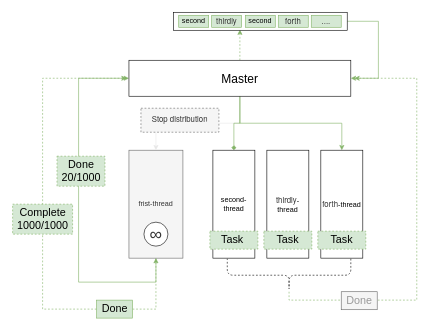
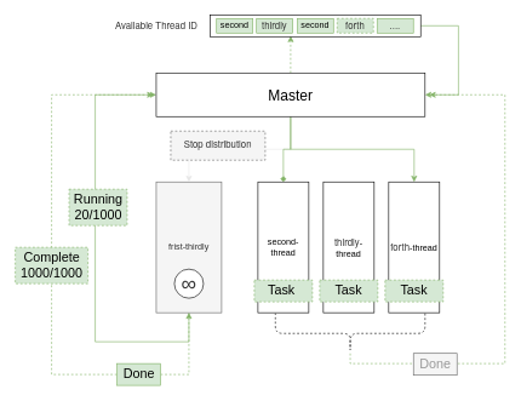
  <mxCell id="0" />
  <mxCell id="1" parent="0" />
  <mxCell id="2" style="edgeStyle=orthogonalEdgeStyle;rounded=0;orthogonalLoop=1;jettySize=auto;html=1;fontSize=23;exitX=0.5;exitY=1;exitDx=0;exitDy=0;exitPerimeter=0;fillColor=#d5e8d4;strokeColor=#82b366;entryX=0;entryY=0.5;entryDx=0;entryDy=0;" edge="1" parent="1" source="3" target="8"><mxGeometry relative="1" as="geometry"><mxPoint x="200" y="130" as="targetPoint" /><Array as="points"><mxPoint x="259" y="470" /><mxPoint x="130" y="470" /><mxPoint x="130" y="130" /></Array></mxGeometry></mxCell>
- <mxCell id="3" value="frist-thread" style="rounded=0;whiteSpace=wrap;html=1;fillColor=#f5f5f5;strokeColor=#666666;fontColor=#333333;" vertex="1" parent="1"><mxGeometry x="214" y="250" width="90" height="180" as="geometry" /></mxCell>
+ <mxCell id="3" value="frist-thirdly" style="rounded=0;whiteSpace=wrap;html=1;fillColor=#f5f5f5;strokeColor=#666666;fontColor=#333333;" vertex="1" parent="1"><mxGeometry x="214" y="250" width="90" height="180" as="geometry" /></mxCell>
  <mxCell id="4" style="edgeStyle=orthogonalEdgeStyle;rounded=0;orthogonalLoop=1;jettySize=auto;html=1;entryX=0.5;entryY=0;entryDx=0;entryDy=0;fontSize=23;fillColor=#f5f5f5;strokeColor=#E6E6E6;" edge="1" parent="1" source="8" target="3"><mxGeometry relative="1" as="geometry" /></mxCell>
  <mxCell id="5" style="edgeStyle=orthogonalEdgeStyle;rounded=0;orthogonalLoop=1;jettySize=auto;html=1;entryX=0.5;entryY=0;entryDx=0;entryDy=0;fontSize=23;fillColor=#d5e8d4;strokeColor=#82b366;endArrow=diamond;" edge="1" parent="1" source="8" target="10"><mxGeometry relative="1" as="geometry" /></mxCell>
  <mxCell id="6" style="edgeStyle=orthogonalEdgeStyle;rounded=0;orthogonalLoop=1;jettySize=auto;html=1;entryX=0.5;entryY=0;entryDx=0;entryDy=0;fontSize=23;fillColor=#d5e8d4;strokeColor=#82b366;" edge="1" parent="1" source="8" target="12"><mxGeometry relative="1" as="geometry" /></mxCell>
  <mxCell id="7" style="edgeStyle=orthogonalEdgeStyle;rounded=0;orthogonalLoop=1;jettySize=auto;html=1;entryX=0.383;entryY=0.967;entryDx=0;entryDy=0;entryPerimeter=0;dashed=1;fontSize=18;strokeColor=#82b366;fillColor=#d5e8d4;" edge="1" parent="1" source="8" target="22"><mxGeometry relative="1" as="geometry" /></mxCell>
  <mxCell id="8" value="&lt;font style=&quot;font-size: 20px;&quot;&gt;Master&lt;/font&gt;" style="rounded=0;whiteSpace=wrap;html=1;fontSize=20;" vertex="1" parent="1"><mxGeometry x="214" y="100" width="370" height="60" as="geometry" /></mxCell>
  <mxCell id="9" value="&lt;span style=&quot;color: rgb(51, 51, 51); font-family: arial, sans-serif; font-size: 29px; background-color: rgb(255, 255, 255);&quot;&gt;∞&lt;/span&gt;" style="ellipse;whiteSpace=wrap;html=1;aspect=fixed;fontSize=29;" vertex="1" parent="1"><mxGeometry x="239" y="370" width="40" height="40" as="geometry" /></mxCell>
  <mxCell id="10" value="second-thread" style="rounded=0;whiteSpace=wrap;html=1;" vertex="1" parent="1"><mxGeometry x="354" y="250" width="70" height="180" as="geometry" /></mxCell>
  <mxCell id="11" value="&lt;span style=&quot;color: rgb(51 , 51 , 51) ; font-family: &amp;#34;helvetica neue&amp;#34; , &amp;#34;helvetica&amp;#34; , &amp;#34;arial&amp;#34; , &amp;#34;hiragino sans gb&amp;#34; , &amp;#34;hiragino sans gb w3&amp;#34; , &amp;#34;microsoft yahei ui&amp;#34; , &amp;#34;microsoft yahei&amp;#34; , sans-serif ; font-size: 13px ; text-align: left&quot;&gt;thirdly&lt;/span&gt;-thread" style="rounded=0;whiteSpace=wrap;html=1;" vertex="1" parent="1"><mxGeometry x="444" y="250" width="70" height="180" as="geometry" /></mxCell>
  <mxCell id="12" value="&lt;span style=&quot;color: rgb(51 , 51 , 51) ; font-family: &amp;#34;helvetica neue&amp;#34; , &amp;#34;helvetica&amp;#34; , &amp;#34;arial&amp;#34; , &amp;#34;hiragino sans gb&amp;#34; , &amp;#34;hiragino sans gb w3&amp;#34; , &amp;#34;microsoft yahei ui&amp;#34; , &amp;#34;microsoft yahei&amp;#34; , sans-serif ; font-size: 13px ; text-align: left&quot;&gt;forth&lt;/span&gt;-thread" style="rounded=0;whiteSpace=wrap;html=1;" vertex="1" parent="1"><mxGeometry x="534" y="250" width="70" height="180" as="geometry" /></mxCell>
- <mxCell id="13" value="Done&lt;br style=&quot;font-size: 18px;&quot;&gt;20/1000" style="text;html=1;resizable=0;autosize=1;align=center;verticalAlign=middle;points=[];fillColor=#d5e8d4;strokeColor=#82b366;rounded=0;fontSize=18;dashed=1;" vertex="1" parent="1"><mxGeometry x="94" y="260" width="80" height="50" as="geometry" /></mxCell>
+ <mxCell id="13" value="Running&lt;br style=&quot;font-size: 18px;&quot;&gt;20/1000" style="text;html=1;resizable=0;autosize=1;align=center;verticalAlign=middle;points=[];fillColor=#d5e8d4;strokeColor=#82b366;rounded=0;fontSize=18;dashed=1;" vertex="1" parent="1"><mxGeometry x="94" y="260" width="80" height="50" as="geometry" /></mxCell>
  <mxCell id="14" value="Task&amp;nbsp;" style="rounded=0;whiteSpace=wrap;html=1;dashed=1;fontSize=18;fillColor=#d5e8d4;strokeColor=#82b366;" vertex="1" parent="1"><mxGeometry x="349" y="385" width="80" height="30" as="geometry" /></mxCell>
  <mxCell id="15" value="Task" style="rounded=0;whiteSpace=wrap;html=1;dashed=1;fontSize=18;fillColor=#d5e8d4;strokeColor=#82b366;" vertex="1" parent="1"><mxGeometry x="439" y="385" width="80" height="30" as="geometry" /></mxCell>
  <mxCell id="16" value="Task" style="rounded=0;whiteSpace=wrap;html=1;dashed=1;fontSize=18;fillColor=#d5e8d4;strokeColor=#82b366;" vertex="1" parent="1"><mxGeometry x="529" y="385" width="80" height="30" as="geometry" /></mxCell>
  <mxCell id="17" style="edgeStyle=orthogonalEdgeStyle;rounded=0;orthogonalLoop=1;jettySize=auto;html=1;fontSize=18;strokeColor=#82b366;entryX=1;entryY=0.5;entryDx=0;entryDy=0;fillColor=#d5e8d4;dashed=1;" edge="1" parent="1" source="18" target="8"><mxGeometry relative="1" as="geometry"><mxPoint x="604" y="140" as="targetPoint" /><Array as="points"><mxPoint x="481" y="500" /><mxPoint x="694" y="500" /><mxPoint x="694" y="130" /></Array></mxGeometry></mxCell>
  <mxCell id="18" value="" style="shape=curlyBracket;whiteSpace=wrap;html=1;rounded=1;flipH=1;dashed=1;fontSize=18;direction=north;" vertex="1" parent="1"><mxGeometry x="378" y="431" width="206" height="55" as="geometry" /></mxCell>
  <mxCell id="19" value="&lt;span style=&quot;color: rgb(51 , 51 , 51) ; font-family: &amp;#34;helvetica neue&amp;#34; , &amp;#34;helvetica&amp;#34; , &amp;#34;arial&amp;#34; , &amp;#34;hiragino sans gb&amp;#34; , &amp;#34;hiragino sans gb w3&amp;#34; , &amp;#34;microsoft yahei ui&amp;#34; , &amp;#34;microsoft yahei&amp;#34; , sans-serif ; font-size: 13px&quot;&gt;Stop distribution&lt;/span&gt;" style="text;whiteSpace=wrap;html=1;fontSize=18;align=center;dashed=1;fillColor=#f5f5f5;strokeColor=#666666;fontColor=#333333;" vertex="1" parent="1"><mxGeometry x="234" y="180" width="130" height="40" as="geometry" /></mxCell>
+ <mxCell id="20" value="&lt;span style=&quot;color: rgb(51 , 51 , 51) ; font-family: &amp;#34;helvetica neue&amp;#34; , &amp;#34;helvetica&amp;#34; , &amp;#34;arial&amp;#34; , &amp;#34;hiragino sans gb&amp;#34; , &amp;#34;hiragino sans gb w3&amp;#34; , &amp;#34;microsoft yahei ui&amp;#34; , &amp;#34;microsoft yahei&amp;#34; , sans-serif ; font-size: 13px ; text-align: left&quot;&gt;Available Thread ID&lt;/span&gt;" style="text;html=1;align=center;verticalAlign=middle;resizable=0;points=[];autosize=1;strokeColor=none;" vertex="1" parent="1"><mxGeometry x="149" y="25" width="130" height="20" as="geometry" /></mxCell>
  <mxCell id="21" style="edgeStyle=orthogonalEdgeStyle;rounded=0;orthogonalLoop=1;jettySize=auto;html=1;fontSize=18;strokeColor=#82b366;fillColor=#d5e8d4;" edge="1" parent="1" source="22"><mxGeometry relative="1" as="geometry"><mxPoint x="590" y="130" as="targetPoint" /><Array as="points"><mxPoint x="630" y="35" /><mxPoint x="630" y="130" /></Array></mxGeometry></mxCell>
  <mxCell id="22" value="" style="rounded=0;whiteSpace=wrap;html=1;" vertex="1" parent="1"><mxGeometry x="288" y="20" width="290" height="30" as="geometry" /></mxCell>
  <mxCell id="23" value="&lt;span&gt;second&lt;/span&gt;" style="rounded=0;whiteSpace=wrap;html=1;fillColor=#d5e8d4;strokeColor=#82b366;" vertex="1" parent="1"><mxGeometry x="297" y="25" width="50" height="20" as="geometry" /></mxCell>
  <mxCell id="24" value="&lt;span style=&quot;color: rgb(51 , 51 , 51) ; font-family: &amp;#34;helvetica neue&amp;#34; , &amp;#34;helvetica&amp;#34; , &amp;#34;arial&amp;#34; , &amp;#34;hiragino sans gb&amp;#34; , &amp;#34;hiragino sans gb w3&amp;#34; , &amp;#34;microsoft yahei ui&amp;#34; , &amp;#34;microsoft yahei&amp;#34; , sans-serif ; font-size: 13px ; text-align: left&quot;&gt;thirdly&lt;/span&gt;" style="rounded=0;whiteSpace=wrap;html=1;fillColor=#d5e8d4;strokeColor=#82b366;" vertex="1" parent="1"><mxGeometry x="352" y="25" width="50" height="20" as="geometry" /></mxCell>
  <mxCell id="25" value="&lt;span&gt;second&lt;/span&gt;" style="rounded=0;whiteSpace=wrap;html=1;fillColor=#d5e8d4;strokeColor=#82b366;" vertex="1" parent="1"><mxGeometry x="408" y="25" width="50" height="20" as="geometry" /></mxCell>
- <mxCell id="26" value="&lt;span style=&quot;color: rgb(51 , 51 , 51) ; font-family: &amp;#34;helvetica neue&amp;#34; , &amp;#34;helvetica&amp;#34; , &amp;#34;arial&amp;#34; , &amp;#34;hiragino sans gb&amp;#34; , &amp;#34;hiragino sans gb w3&amp;#34; , &amp;#34;microsoft yahei ui&amp;#34; , &amp;#34;microsoft yahei&amp;#34; , sans-serif ; font-size: 13px ; text-align: left&quot;&gt;forth&lt;/span&gt;" style="rounded=0;whiteSpace=wrap;html=1;fillColor=#d5e8d4;strokeColor=#82b366;" vertex="1" parent="1"><mxGeometry x="463" y="25" width="50" height="20" as="geometry" /></mxCell>
+ <mxCell id="26" value="&lt;span style=&quot;color: rgb(51 , 51 , 51) ; font-family: &amp;#34;helvetica neue&amp;#34; , &amp;#34;helvetica&amp;#34; , &amp;#34;arial&amp;#34; , &amp;#34;hiragino sans gb&amp;#34; , &amp;#34;hiragino sans gb w3&amp;#34; , &amp;#34;microsoft yahei ui&amp;#34; , &amp;#34;microsoft yahei&amp;#34; , sans-serif ; font-size: 13px ; text-align: left&quot;&gt;forth&lt;/span&gt;" style="rounded=0;whiteSpace=wrap;html=1;fillColor=#d5e8d4;strokeColor=#82b366;dashed=1;" vertex="1" parent="1"><mxGeometry x="463" y="25" width="50" height="20" as="geometry" /></mxCell>
  <mxCell id="27" value="&lt;span style=&quot;color: rgb(51 , 51 , 51) ; font-family: &amp;#34;helvetica neue&amp;#34; , &amp;#34;helvetica&amp;#34; , &amp;#34;arial&amp;#34; , &amp;#34;hiragino sans gb&amp;#34; , &amp;#34;hiragino sans gb w3&amp;#34; , &amp;#34;microsoft yahei ui&amp;#34; , &amp;#34;microsoft yahei&amp;#34; , sans-serif ; font-size: 13px ; text-align: left&quot;&gt;....&lt;/span&gt;" style="rounded=0;whiteSpace=wrap;html=1;fillColor=#d5e8d4;strokeColor=#82b366;" vertex="1" parent="1"><mxGeometry x="518" y="25" width="50" height="20" as="geometry" /></mxCell>
  <mxCell id="28" value="" style="edgeStyle=orthogonalEdgeStyle;rounded=0;orthogonalLoop=1;jettySize=auto;html=1;fontSize=18;strokeColor=#82b366;fillColor=#d5e8d4;dashed=1;" edge="1" parent="1" source="30" target="3"><mxGeometry relative="1" as="geometry"><Array as="points"><mxPoint x="259" y="515" /></Array></mxGeometry></mxCell>
  <mxCell id="29" style="edgeStyle=orthogonalEdgeStyle;rounded=0;orthogonalLoop=1;jettySize=auto;html=1;dashed=1;fontSize=18;strokeColor=#82b366;fillColor=#d5e8d4;" edge="1" parent="1" source="30"><mxGeometry relative="1" as="geometry"><mxPoint x="210" y="130" as="targetPoint" /><Array as="points"><mxPoint x="70" y="515" /><mxPoint x="70" y="130" /><mxPoint x="170" y="130" /></Array></mxGeometry></mxCell>
  <mxCell id="30" value="Done" style="text;html=1;resizable=0;autosize=1;align=center;verticalAlign=middle;points=[];rounded=0;fontSize=18;fillColor=#d5e8d4;strokeColor=#82b366;" vertex="1" parent="1"><mxGeometry x="160" y="500" width="60" height="30" as="geometry" /></mxCell>
  <mxCell id="31" value="Complete&lt;br style=&quot;font-size: 18px&quot;&gt;1000/1000" style="text;html=1;resizable=0;autosize=1;align=center;verticalAlign=middle;points=[];fillColor=#d5e8d4;strokeColor=#82b366;rounded=0;fontSize=18;dashed=1;" vertex="1" parent="1"><mxGeometry x="20" y="340" width="100" height="50" as="geometry" /></mxCell>
  <mxCell id="32" value="Done" style="text;html=1;resizable=0;autosize=1;align=center;verticalAlign=middle;points=[];rounded=0;fontSize=18;fillColor=#f5f5f5;strokeColor=#666666;fontColor=#999999;" vertex="1" parent="1"><mxGeometry x="568" y="486" width="60" height="30" as="geometry" /></mxCell>
